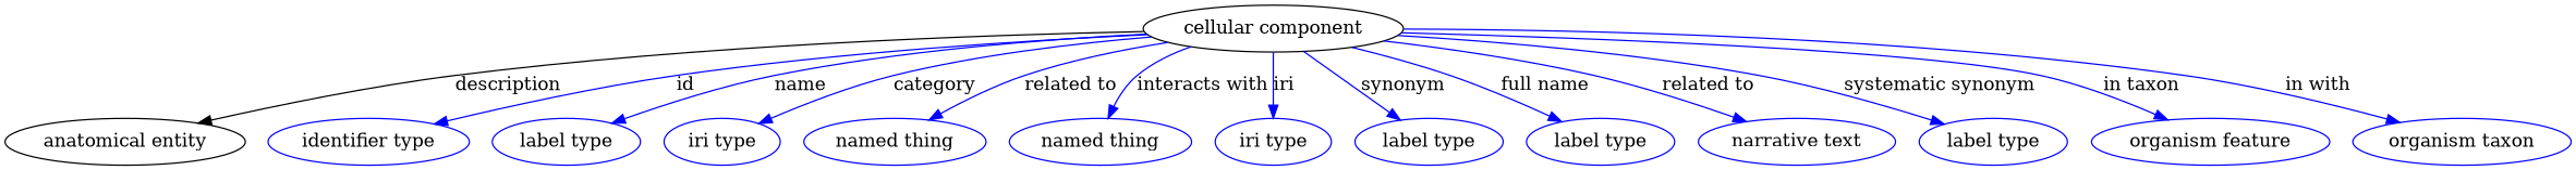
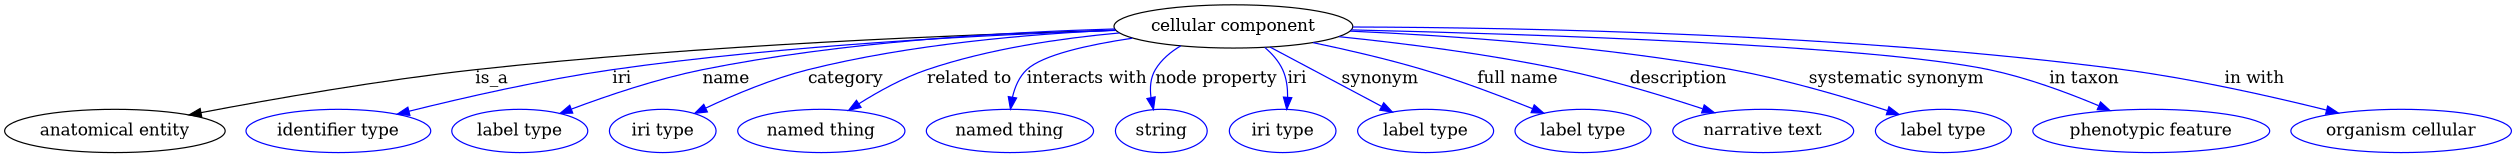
  digraph {
    node [color=blue]
    edge [color=blue style=solid]
    n1 [height=0.5 label="cellular component" width=2.1702 color=""]
    "anatomical entity" [height=0.5 width=1.9792 color=""]
    n3 [height=0.5 label="identifier type" width=1.652]
    n4 [height=0.5 label="label type" width=1.2425]
    n5 [height=0.5 label="iri type" width=0.9834]
    n6 [height=0.5 label="named thing" width=1.5019]
    n7 [height=0.5 label="named thing" width=1.5019]
+   n8 [height=0.5 label=string width=0.8403]
    n9 [height=0.5 label="iri type" width=0.9834]
    n10 [height=0.5 label="label type" width=1.2425]
    n11 [height=0.5 label="label type" width=1.2425]
    n12 [height=0.5 label="narrative text" width=1.5834]
    n13 [height=0.5 label="label type" width=1.2425]
-   n14 [height=0.5 label="organism feature" width=2.1155]
-   n15 [height=0.5 label="organism taxon" width=1.7978]
-   n1 -> "anatomical entity" [label=description color="" style=""]
-   n1 -> n3 [label=id]
+   n14 [height=0.5 label="phenotypic feature" width=2.1155]
+   n15 [height=0.5 label="organism cellular" width=1.7978]
+   n1 -> "anatomical entity" [label=is_a color="" style=""]
+   n1 -> n3 [label=iri]
    n1 -> n4 [label=name]
    n1 -> n5 [label=category]
    n1 -> n6 [label="related to"]
    n1 -> n7 [label="interacts with"]
+   n1 -> n8 [label="node property"]
    n1 -> n9 [label=iri]
    n1 -> n10 [label=synonym]
    n1 -> n11 [label="full name"]
-   n1 -> n12 [label="related to"]
+   n1 -> n12 [label=description]
    n1 -> n13 [label="systematic synonym"]
    n1 -> n14 [label="in taxon"]
    n1 -> n15 [label="in with"]
  }
